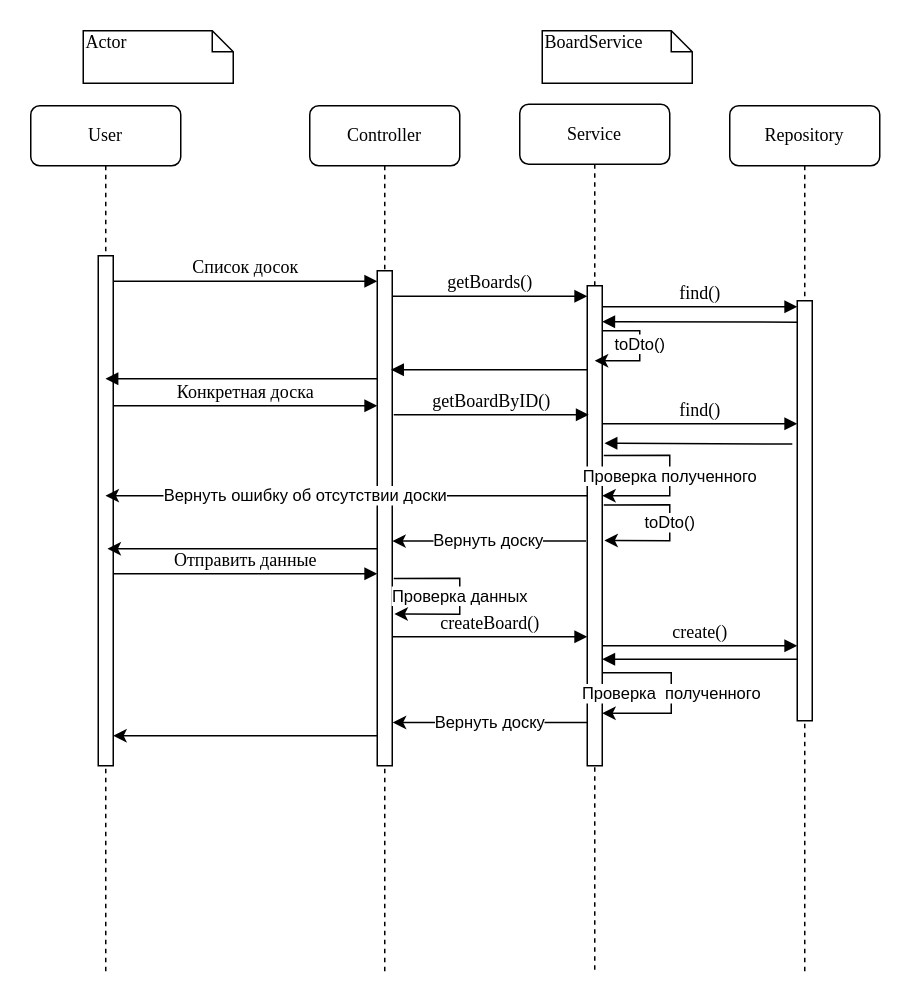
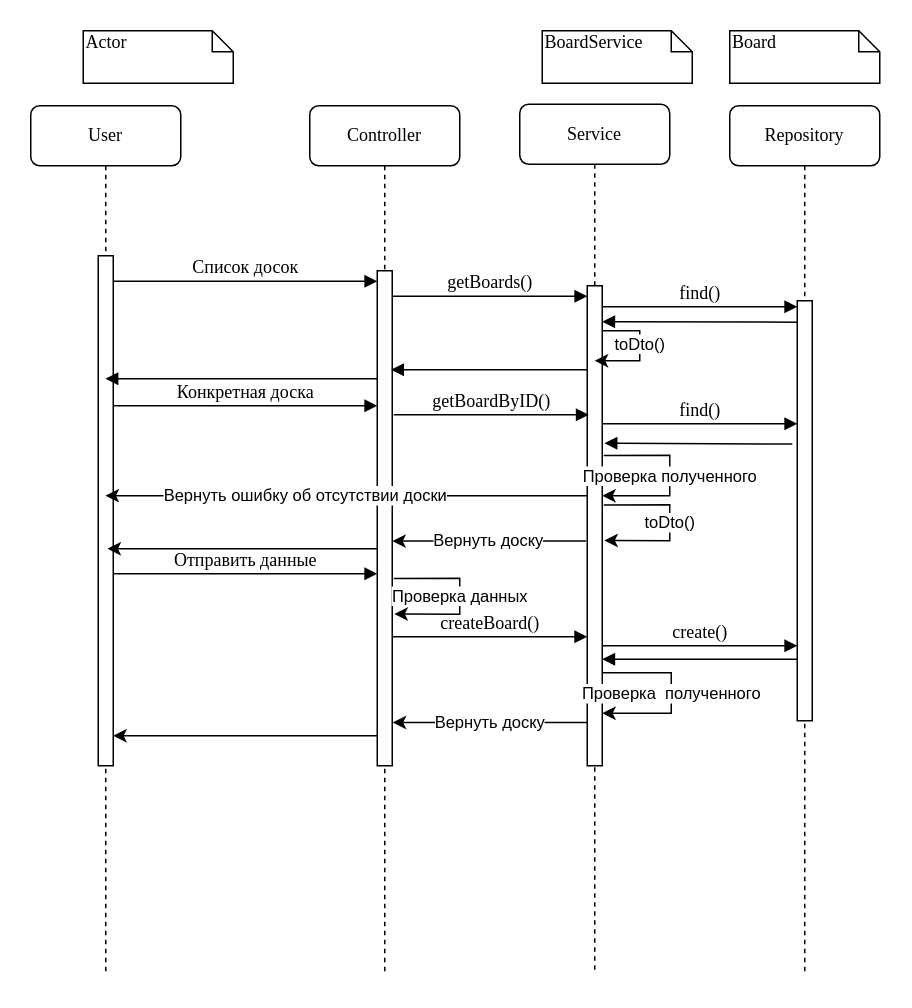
  <mxCell id="0" />
  <mxCell id="1" parent="0" />
  <mxCell id="2" value="Controller" style="shape=umlLifeline;perimeter=lifelinePerimeter;whiteSpace=wrap;html=1;container=1;collapsible=0;recursiveResize=0;outlineConnect=0;rounded=1;shadow=0;comic=0;labelBackgroundColor=none;strokeWidth=1;fontFamily=Verdana;fontSize=12;align=center;" parent="1" vertex="1"><mxGeometry x="206" y="70" width="100" height="580" as="geometry" /></mxCell>
  <mxCell id="3" value="" style="html=1;points=[];perimeter=orthogonalPerimeter;rounded=0;shadow=0;comic=0;labelBackgroundColor=none;strokeWidth=1;fontFamily=Verdana;fontSize=12;align=center;" parent="2" vertex="1"><mxGeometry x="45" y="110" width="10" height="330" as="geometry" /></mxCell>
  <mxCell id="4" value="Service" style="shape=umlLifeline;perimeter=lifelinePerimeter;whiteSpace=wrap;html=1;container=1;collapsible=0;recursiveResize=0;outlineConnect=0;rounded=1;shadow=0;comic=0;labelBackgroundColor=none;strokeWidth=1;fontFamily=Verdana;fontSize=12;align=center;" parent="1" vertex="1"><mxGeometry x="346" y="69" width="100" height="580" as="geometry" /></mxCell>
  <mxCell id="5" value="toDto()" style="endArrow=classic;html=1;rounded=0;exitX=1.1;exitY=0.736;exitDx=0;exitDy=0;exitPerimeter=0;entryX=1.144;entryY=0.978;entryDx=0;entryDy=0;entryPerimeter=0;" parent="4" edge="1"><mxGeometry width="50" height="50" relative="1" as="geometry"><mxPoint x="56" y="267.12" as="sourcePoint" /><mxPoint x="56.44" y="290.82" as="targetPoint" /><Array as="points"><mxPoint x="100" y="267" /><mxPoint x="100" y="291" /></Array></mxGeometry></mxCell>
  <mxCell id="6" value="Repository" style="shape=umlLifeline;perimeter=lifelinePerimeter;whiteSpace=wrap;html=1;container=1;collapsible=0;recursiveResize=0;outlineConnect=0;rounded=1;shadow=0;comic=0;labelBackgroundColor=none;strokeWidth=1;fontFamily=Verdana;fontSize=12;align=center;" parent="1" vertex="1"><mxGeometry x="486" y="70" width="100" height="580" as="geometry" /></mxCell>
  <mxCell id="7" value="User" style="shape=umlLifeline;perimeter=lifelinePerimeter;whiteSpace=wrap;html=1;container=1;collapsible=0;recursiveResize=0;outlineConnect=0;rounded=1;shadow=0;comic=0;labelBackgroundColor=none;strokeWidth=1;fontFamily=Verdana;fontSize=12;align=center;" parent="1" vertex="1"><mxGeometry x="20" y="70" width="100" height="580" as="geometry" /></mxCell>
  <mxCell id="8" value="" style="html=1;points=[];perimeter=orthogonalPerimeter;rounded=0;shadow=0;comic=0;labelBackgroundColor=none;strokeWidth=1;fontFamily=Verdana;fontSize=12;align=center;" parent="7" vertex="1"><mxGeometry x="45" y="100" width="10" height="340" as="geometry" /></mxCell>
  <mxCell id="9" value="" style="html=1;points=[];perimeter=orthogonalPerimeter;rounded=0;shadow=0;comic=0;labelBackgroundColor=none;strokeWidth=1;fontFamily=Verdana;fontSize=12;align=center;" parent="1" vertex="1"><mxGeometry x="391" y="190" width="10" height="320" as="geometry" /></mxCell>
  <mxCell id="10" value="getBoards()" style="html=1;verticalAlign=bottom;endArrow=block;labelBackgroundColor=none;fontFamily=Verdana;fontSize=12;edgeStyle=elbowEdgeStyle;elbow=vertical;" parent="1" edge="1"><mxGeometry relative="1" as="geometry"><mxPoint x="261" y="197" as="sourcePoint" /><Array as="points"><mxPoint x="266" y="197" /></Array><mxPoint x="391" y="197" as="targetPoint" /></mxGeometry></mxCell>
  <mxCell id="11" value="" style="html=1;points=[];perimeter=orthogonalPerimeter;rounded=0;shadow=0;comic=0;labelBackgroundColor=none;strokeWidth=1;fontFamily=Verdana;fontSize=12;align=center;" parent="1" vertex="1"><mxGeometry x="531" y="200" width="10" height="280" as="geometry" /></mxCell>
  <mxCell id="12" value="find()" style="html=1;verticalAlign=bottom;endArrow=block;entryX=0;entryY=0;labelBackgroundColor=none;fontFamily=Verdana;fontSize=12;edgeStyle=elbowEdgeStyle;elbow=vertical;" parent="1" edge="1"><mxGeometry relative="1" as="geometry"><mxPoint x="401" y="204" as="sourcePoint" /><mxPoint x="531" y="204" as="targetPoint" /></mxGeometry></mxCell>
  <mxCell id="13" value="Список досок" style="html=1;verticalAlign=bottom;endArrow=block;labelBackgroundColor=none;fontFamily=Verdana;fontSize=12;edgeStyle=elbowEdgeStyle;elbow=vertical;" parent="1" target="3" edge="1"><mxGeometry relative="1" as="geometry"><mxPoint x="75" y="186.931" as="sourcePoint" /><mxPoint x="360" y="187" as="targetPoint" /></mxGeometry></mxCell>
  <mxCell id="14" value="Actor" style="shape=note;whiteSpace=wrap;html=1;size=14;verticalAlign=top;align=left;spacingTop=-6;rounded=0;shadow=0;comic=0;labelBackgroundColor=none;strokeWidth=1;fontFamily=Verdana;fontSize=12" parent="1" vertex="1"><mxGeometry x="55" y="20" width="100" height="35" as="geometry" /></mxCell>
  <mxCell id="15" value="BoardService" style="shape=note;whiteSpace=wrap;html=1;size=14;verticalAlign=top;align=left;spacingTop=-6;rounded=0;shadow=0;comic=0;labelBackgroundColor=none;strokeWidth=1;fontFamily=Verdana;fontSize=12" parent="1" vertex="1"><mxGeometry x="361" y="20" width="100" height="35" as="geometry" /></mxCell>
+ <mxCell id="16" value="Board" style="shape=note;whiteSpace=wrap;html=1;size=14;verticalAlign=top;align=left;spacingTop=-6;rounded=0;shadow=0;comic=0;labelBackgroundColor=none;strokeWidth=1;fontFamily=Verdana;fontSize=12" parent="1" vertex="1"><mxGeometry x="486" y="20" width="100" height="35" as="geometry" /></mxCell>
  <mxCell id="17" value="" style="html=1;verticalAlign=bottom;endArrow=block;entryX=1.152;entryY=0.946;labelBackgroundColor=none;fontFamily=Verdana;fontSize=12;edgeStyle=elbowEdgeStyle;elbow=vertical;entryDx=0;entryDy=0;entryPerimeter=0;exitX=-0.33;exitY=0.945;exitDx=0;exitDy=0;exitPerimeter=0;" parent="1" edge="1"><mxGeometry relative="1" as="geometry"><mxPoint x="527.7" y="295.5" as="sourcePoint" /><mxPoint x="402.52" y="295.06" as="targetPoint" /></mxGeometry></mxCell>
  <mxCell id="18" value="" style="html=1;verticalAlign=bottom;endArrow=block;labelBackgroundColor=none;fontFamily=Verdana;fontSize=12;edgeStyle=elbowEdgeStyle;elbow=vertical;entryX=0.92;entryY=0.243;entryDx=0;entryDy=0;entryPerimeter=0;" parent="1" edge="1"><mxGeometry relative="1" as="geometry"><mxPoint x="391" y="246" as="sourcePoint" /><mxPoint x="260.2" y="245.9" as="targetPoint" /></mxGeometry></mxCell>
  <mxCell id="19" value="toDto()" style="endArrow=classic;html=1;rounded=0;exitX=1.03;exitY=0.727;exitDx=0;exitDy=0;exitPerimeter=0;" parent="1" edge="1"><mxGeometry x="-0.097" width="50" height="50" relative="1" as="geometry"><mxPoint x="401.3" y="219.97" as="sourcePoint" /><mxPoint x="396" y="240" as="targetPoint" /><Array as="points"><mxPoint x="426" y="220" /><mxPoint x="426" y="240" /></Array><mxPoint as="offset" /></mxGeometry></mxCell>
  <mxCell id="20" value="" style="html=1;verticalAlign=bottom;endArrow=block;labelBackgroundColor=none;fontFamily=Verdana;fontSize=12;edgeStyle=elbowEdgeStyle;elbow=vertical;" parent="1" edge="1" source="3"><mxGeometry relative="1" as="geometry"><mxPoint x="364.94" y="252.06" as="sourcePoint" /><mxPoint x="69.81" y="252.069" as="targetPoint" /></mxGeometry></mxCell>
  <mxCell id="21" value="" style="html=1;verticalAlign=bottom;endArrow=block;entryX=1.152;entryY=0.946;labelBackgroundColor=none;fontFamily=Verdana;fontSize=12;edgeStyle=elbowEdgeStyle;elbow=vertical;entryDx=0;entryDy=0;entryPerimeter=0;" parent="1" edge="1"><mxGeometry relative="1" as="geometry"><mxPoint x="531" y="214.286" as="sourcePoint" /><mxPoint x="401" y="214.06" as="targetPoint" /></mxGeometry></mxCell>
  <mxCell id="22" value="Конкретная доска" style="html=1;verticalAlign=bottom;endArrow=block;labelBackgroundColor=none;fontFamily=Verdana;fontSize=12;edgeStyle=elbowEdgeStyle;elbow=vertical;" parent="1" source="8" target="3" edge="1"><mxGeometry relative="1" as="geometry"><mxPoint x="215" y="269" as="sourcePoint" /><mxPoint x="365" y="269" as="targetPoint" /><Array as="points"><mxPoint x="100" y="270" /></Array></mxGeometry></mxCell>
  <mxCell id="23" value="getBoardByID()" style="html=1;verticalAlign=bottom;endArrow=block;labelBackgroundColor=none;fontFamily=Verdana;fontSize=12;edgeStyle=elbowEdgeStyle;elbow=vertical;" parent="1" edge="1"><mxGeometry relative="1" as="geometry"><mxPoint x="262" y="276" as="sourcePoint" /><Array as="points"><mxPoint x="267" y="276" /></Array><mxPoint x="392" y="276" as="targetPoint" /></mxGeometry></mxCell>
  <mxCell id="24" value="find()" style="html=1;verticalAlign=bottom;endArrow=block;entryX=0;entryY=0;labelBackgroundColor=none;fontFamily=Verdana;fontSize=12;edgeStyle=elbowEdgeStyle;elbow=vertical;" parent="1" edge="1"><mxGeometry relative="1" as="geometry"><mxPoint x="401" y="282" as="sourcePoint" /><mxPoint x="531" y="282" as="targetPoint" /></mxGeometry></mxCell>
  <mxCell id="25" value="Проверка полученного" style="endArrow=classic;html=1;rounded=0;exitX=1.1;exitY=0.736;exitDx=0;exitDy=0;exitPerimeter=0;" parent="1" edge="1"><mxGeometry width="50" height="50" relative="1" as="geometry"><mxPoint x="402" y="303.12" as="sourcePoint" /><mxPoint x="401" y="330" as="targetPoint" /><Array as="points"><mxPoint x="446" y="303" /><mxPoint x="446" y="330" /></Array></mxGeometry></mxCell>
  <mxCell id="26" value="Вернуть доску" style="endArrow=classic;html=1;rounded=0;exitX=-0.18;exitY=0.866;exitDx=0;exitDy=0;exitPerimeter=0;" parent="1" edge="1"><mxGeometry width="50" height="50" relative="1" as="geometry"><mxPoint x="390.2" y="360.22" as="sourcePoint" /><mxPoint x="261" y="360.22" as="targetPoint" /></mxGeometry></mxCell>
  <mxCell id="27" value="" style="endArrow=classic;html=1;rounded=0;" parent="1" edge="1" source="3"><mxGeometry width="50" height="50" relative="1" as="geometry"><mxPoint x="364.2" y="365.34" as="sourcePoint" /><mxPoint x="71.167" y="365.34" as="targetPoint" /></mxGeometry></mxCell>
  <mxCell id="28" value="Вернуть ошибку об отсутствии доски" style="endArrow=classic;html=1;rounded=0;" parent="1" edge="1" source="9"><mxGeometry x="0.171" width="50" height="50" relative="1" as="geometry"><mxPoint x="504.14" y="329.93" as="sourcePoint" /><mxPoint x="69.81" y="329.93" as="targetPoint" /><mxPoint as="offset" /></mxGeometry></mxCell>
  <mxCell id="29" value="Отправить данные" style="html=1;verticalAlign=bottom;endArrow=block;labelBackgroundColor=none;fontFamily=Verdana;fontSize=12;edgeStyle=elbowEdgeStyle;elbow=vertical;" parent="1" edge="1"><mxGeometry relative="1" as="geometry"><mxPoint x="75" y="382" as="sourcePoint" /><mxPoint x="251" y="382" as="targetPoint" /><Array as="points"><mxPoint x="170" y="382" /></Array></mxGeometry></mxCell>
  <mxCell id="30" value="Проверка данных" style="endArrow=classic;html=1;rounded=0;exitX=1.1;exitY=0.736;exitDx=0;exitDy=0;exitPerimeter=0;entryX=1.144;entryY=0.978;entryDx=0;entryDy=0;entryPerimeter=0;" parent="1" edge="1"><mxGeometry width="50" height="50" relative="1" as="geometry"><mxPoint x="262" y="385.12" as="sourcePoint" /><mxPoint x="262.44" y="408.82" as="targetPoint" /><Array as="points"><mxPoint x="306" y="385" /><mxPoint x="306" y="409" /></Array></mxGeometry></mxCell>
  <mxCell id="31" value="createBoard()" style="html=1;verticalAlign=bottom;endArrow=block;labelBackgroundColor=none;fontFamily=Verdana;fontSize=12;edgeStyle=elbowEdgeStyle;elbow=vertical;" parent="1" edge="1"><mxGeometry relative="1" as="geometry"><mxPoint x="261" y="424" as="sourcePoint" /><Array as="points"><mxPoint x="266" y="424" /></Array><mxPoint x="391" y="424" as="targetPoint" /></mxGeometry></mxCell>
  <mxCell id="32" value="create()" style="html=1;verticalAlign=bottom;endArrow=block;labelBackgroundColor=none;fontFamily=Verdana;fontSize=12;edgeStyle=elbowEdgeStyle;elbow=vertical;" parent="1" edge="1"><mxGeometry relative="1" as="geometry"><mxPoint x="401" y="430" as="sourcePoint" /><mxPoint x="531" y="430" as="targetPoint" /><Array as="points"><mxPoint x="526" y="430" /></Array></mxGeometry></mxCell>
  <mxCell id="33" value="" style="html=1;verticalAlign=bottom;endArrow=block;labelBackgroundColor=none;fontFamily=Verdana;fontSize=12;edgeStyle=elbowEdgeStyle;elbow=vertical;" parent="1" edge="1"><mxGeometry relative="1" as="geometry"><mxPoint x="531" y="439" as="sourcePoint" /><mxPoint x="401" y="439" as="targetPoint" /><Array as="points"><mxPoint x="506" y="439" /></Array></mxGeometry></mxCell>
  <mxCell id="34" value="Проверка&amp;nbsp; полученного" style="endArrow=classic;html=1;rounded=0;" parent="1" edge="1"><mxGeometry width="50" height="50" relative="1" as="geometry"><mxPoint x="401" y="448" as="sourcePoint" /><mxPoint x="401" y="475" as="targetPoint" /><Array as="points"><mxPoint x="447" y="448" /><mxPoint x="447" y="475" /></Array></mxGeometry></mxCell>
  <mxCell id="35" value="Вернуть доску" style="endArrow=classic;html=1;rounded=0;entryX=1.034;entryY=0.949;entryDx=0;entryDy=0;entryPerimeter=0;" edge="1" parent="1"><mxGeometry width="50" height="50" relative="1" as="geometry"><mxPoint x="391" y="481.17" as="sourcePoint" /><mxPoint x="261.34" y="481.17" as="targetPoint" /></mxGeometry></mxCell>
  <mxCell id="36" value="" style="endArrow=classic;html=1;rounded=0;" edge="1" parent="1"><mxGeometry width="50" height="50" relative="1" as="geometry"><mxPoint x="251" y="490" as="sourcePoint" /><mxPoint x="75" y="490" as="targetPoint" /></mxGeometry></mxCell>
